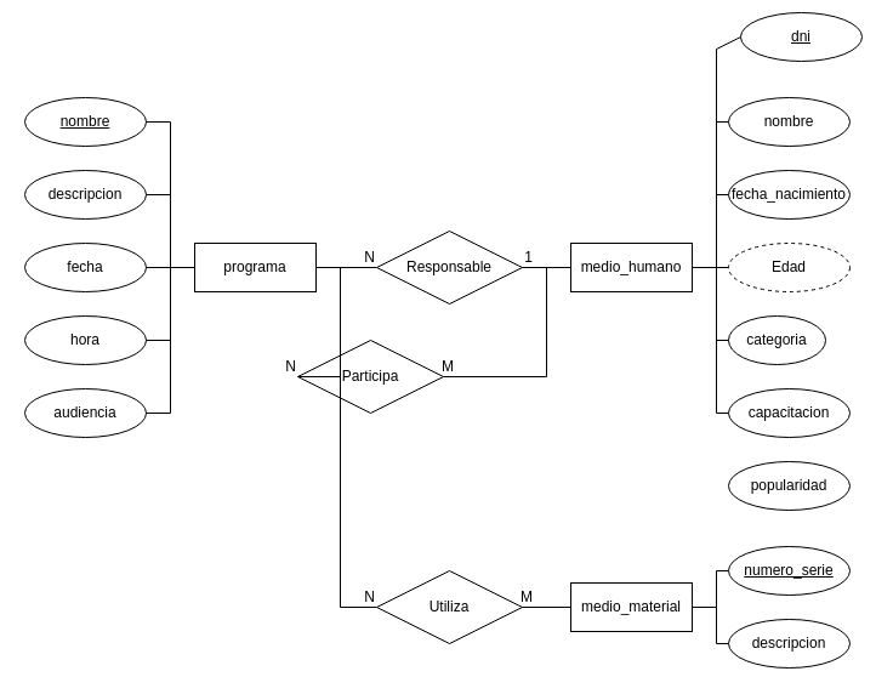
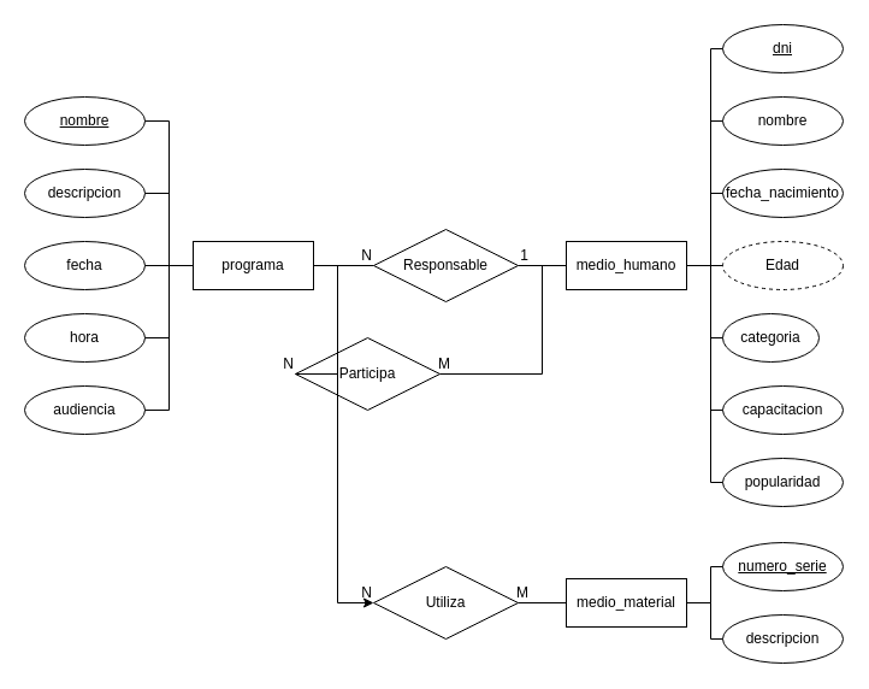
  <mxCell id="0" />
  <mxCell id="1" parent="0" />
  <mxCell id="2" value="programa" style="whiteSpace=wrap;html=1;align=center;" vertex="1" parent="1"><mxGeometry x="160" y="200" width="100" height="40" as="geometry" /></mxCell>
  <mxCell id="3" value="medio_material" style="whiteSpace=wrap;html=1;align=center;" vertex="1" parent="1"><mxGeometry x="470" y="480" width="100" height="40" as="geometry" /></mxCell>
  <mxCell id="4" value="medio_humano" style="whiteSpace=wrap;html=1;align=center;" vertex="1" parent="1"><mxGeometry x="470" y="200" width="100" height="40" as="geometry" /></mxCell>
  <mxCell id="5" value="nombre" style="ellipse;whiteSpace=wrap;html=1;align=center;fontStyle=4;" vertex="1" parent="1"><mxGeometry x="20" y="80" width="100" height="40" as="geometry" /></mxCell>
  <mxCell id="6" value="fecha" style="ellipse;whiteSpace=wrap;html=1;align=center;" vertex="1" parent="1"><mxGeometry x="20" y="200" width="100" height="40" as="geometry" /></mxCell>
  <mxCell id="7" value="hora" style="ellipse;whiteSpace=wrap;html=1;align=center;" vertex="1" parent="1"><mxGeometry x="20" y="260" width="100" height="40" as="geometry" /></mxCell>
  <mxCell id="8" value="descripcion" style="ellipse;whiteSpace=wrap;html=1;align=center;" vertex="1" parent="1"><mxGeometry x="20" y="140" width="100" height="40" as="geometry" /></mxCell>
  <mxCell id="9" value="audiencia" style="ellipse;whiteSpace=wrap;html=1;align=center;" vertex="1" parent="1"><mxGeometry x="20" y="320" width="100" height="40" as="geometry" /></mxCell>
  <mxCell id="10" value="" style="endArrow=none;html=1;rounded=0;exitX=1;exitY=0.5;exitDx=0;exitDy=0;entryX=0;entryY=0.5;entryDx=0;entryDy=0;" edge="1" parent="1" source="5" target="2"><mxGeometry relative="1" as="geometry"><mxPoint x="180" y="300" as="sourcePoint" /><mxPoint x="340" y="300" as="targetPoint" /><Array as="points"><mxPoint x="140" y="100" /><mxPoint x="140" y="220" /></Array></mxGeometry></mxCell>
  <mxCell id="11" value="" style="endArrow=none;html=1;rounded=0;exitX=1;exitY=0.5;exitDx=0;exitDy=0;entryX=0;entryY=0.5;entryDx=0;entryDy=0;" edge="1" parent="1" source="6" target="2"><mxGeometry relative="1" as="geometry"><mxPoint x="190" y="310" as="sourcePoint" /><mxPoint x="350" y="310" as="targetPoint" /></mxGeometry></mxCell>
  <mxCell id="12" value="" style="endArrow=none;html=1;rounded=0;exitX=1;exitY=0.5;exitDx=0;exitDy=0;entryX=0;entryY=0.5;entryDx=0;entryDy=0;" edge="1" parent="1" source="8" target="2"><mxGeometry relative="1" as="geometry"><mxPoint x="200" y="320" as="sourcePoint" /><mxPoint x="360" y="320" as="targetPoint" /><Array as="points"><mxPoint x="140" y="160" /><mxPoint x="140" y="220" /></Array></mxGeometry></mxCell>
  <mxCell id="13" value="" style="endArrow=none;html=1;rounded=0;exitX=1;exitY=0.5;exitDx=0;exitDy=0;entryX=0;entryY=0.5;entryDx=0;entryDy=0;" edge="1" parent="1" source="7" target="2"><mxGeometry relative="1" as="geometry"><mxPoint x="210" y="330" as="sourcePoint" /><mxPoint x="370" y="330" as="targetPoint" /><Array as="points"><mxPoint x="140" y="280" /><mxPoint x="140" y="220" /></Array></mxGeometry></mxCell>
  <mxCell id="14" value="" style="endArrow=none;html=1;rounded=0;exitX=1;exitY=0.5;exitDx=0;exitDy=0;entryX=0;entryY=0.5;entryDx=0;entryDy=0;" edge="1" parent="1" source="9" target="2"><mxGeometry relative="1" as="geometry"><mxPoint x="220" y="340" as="sourcePoint" /><mxPoint x="380" y="340" as="targetPoint" /><Array as="points"><mxPoint x="140" y="340" /><mxPoint x="140" y="220" /></Array></mxGeometry></mxCell>
- <mxCell id="15" value="dni" style="ellipse;whiteSpace=wrap;html=1;align=center;fontStyle=4;" vertex="1" parent="1"><mxGeometry x="610" y="10" width="100" height="40" as="geometry" /></mxCell>
+ <mxCell id="15" value="dni" style="ellipse;whiteSpace=wrap;html=1;align=center;fontStyle=4;" vertex="1" parent="1"><mxGeometry x="600" y="20" width="100" height="40" as="geometry" /></mxCell>
  <mxCell id="16" value="nombre" style="ellipse;whiteSpace=wrap;html=1;align=center;" vertex="1" parent="1"><mxGeometry x="600" y="80" width="100" height="40" as="geometry" /></mxCell>
  <mxCell id="17" value="fecha_nacimiento" style="ellipse;whiteSpace=wrap;html=1;align=center;" vertex="1" parent="1"><mxGeometry x="600" y="140" width="100" height="40" as="geometry" /></mxCell>
  <mxCell id="18" value="categoria" style="ellipse;whiteSpace=wrap;html=1;align=center;" vertex="1" parent="1"><mxGeometry x="600" y="260" width="80" height="40" as="geometry" /></mxCell>
  <mxCell id="19" value="capacitacion" style="ellipse;whiteSpace=wrap;html=1;align=center;" vertex="1" parent="1"><mxGeometry x="600" y="320" width="100" height="40" as="geometry" /></mxCell>
  <mxCell id="20" value="popularidad" style="ellipse;whiteSpace=wrap;html=1;align=center;" vertex="1" parent="1"><mxGeometry x="600" y="380" width="100" height="40" as="geometry" /></mxCell>
  <mxCell id="21" value="" style="endArrow=none;html=1;rounded=0;exitX=1;exitY=0.5;exitDx=0;exitDy=0;entryX=0;entryY=0.5;entryDx=0;entryDy=0;" edge="1" parent="1" source="4" target="15"><mxGeometry relative="1" as="geometry"><mxPoint x="570" y="280" as="sourcePoint" /><mxPoint x="730" y="280" as="targetPoint" /><Array as="points"><mxPoint x="590" y="220" /><mxPoint x="590" y="40" /></Array></mxGeometry></mxCell>
  <mxCell id="22" value="" style="endArrow=none;html=1;rounded=0;exitX=1;exitY=0.5;exitDx=0;exitDy=0;entryX=0;entryY=0.5;entryDx=0;entryDy=0;" edge="1" parent="1" source="4" target="16"><mxGeometry relative="1" as="geometry"><mxPoint x="570" y="230" as="sourcePoint" /><mxPoint x="730" y="230" as="targetPoint" /><Array as="points"><mxPoint x="590" y="220" /><mxPoint x="590" y="100" /></Array></mxGeometry></mxCell>
  <mxCell id="23" value="" style="endArrow=none;html=1;rounded=0;exitX=1;exitY=0.5;exitDx=0;exitDy=0;entryX=0;entryY=0.5;entryDx=0;entryDy=0;" edge="1" parent="1" source="4" target="17"><mxGeometry relative="1" as="geometry"><mxPoint x="570" y="230" as="sourcePoint" /><mxPoint x="730" y="230" as="targetPoint" /><Array as="points"><mxPoint x="590" y="220" /><mxPoint x="590" y="160" /></Array></mxGeometry></mxCell>
  <mxCell id="24" value="" style="endArrow=none;html=1;rounded=0;exitX=1;exitY=0.5;exitDx=0;exitDy=0;entryX=0;entryY=0.5;entryDx=0;entryDy=0;" edge="1" parent="1" source="4" target="18"><mxGeometry relative="1" as="geometry"><mxPoint x="580" y="240" as="sourcePoint" /><mxPoint x="740" y="240" as="targetPoint" /><Array as="points"><mxPoint x="590" y="220" /><mxPoint x="590" y="280" /></Array></mxGeometry></mxCell>
  <mxCell id="25" value="" style="endArrow=none;html=1;rounded=0;entryX=0;entryY=0.5;entryDx=0;entryDy=0;exitX=1;exitY=0.5;exitDx=0;exitDy=0;" edge="1" parent="1" source="4" target="19"><mxGeometry relative="1" as="geometry"><mxPoint x="570" y="190" as="sourcePoint" /><mxPoint x="750" y="250" as="targetPoint" /><Array as="points"><mxPoint x="590" y="220" /><mxPoint x="590" y="340" /></Array></mxGeometry></mxCell>
+ <mxCell id="26" value="" style="endArrow=none;html=1;rounded=0;entryX=0;entryY=0.5;entryDx=0;entryDy=0;exitX=1;exitY=0.5;exitDx=0;exitDy=0;" edge="1" parent="1" source="4" target="20"><mxGeometry relative="1" as="geometry"><mxPoint x="570" y="190" as="sourcePoint" /><mxPoint x="760" y="260" as="targetPoint" /><Array as="points"><mxPoint x="590" y="220" /><mxPoint x="590" y="400" /></Array></mxGeometry></mxCell>
  <mxCell id="27" value="Edad" style="ellipse;whiteSpace=wrap;html=1;align=center;dashed=1;" vertex="1" parent="1"><mxGeometry x="600" y="200" width="100" height="40" as="geometry" /></mxCell>
  <mxCell id="28" value="" style="endArrow=none;html=1;rounded=0;exitX=1;exitY=0.5;exitDx=0;exitDy=0;entryX=0;entryY=0.5;entryDx=0;entryDy=0;" edge="1" parent="1" source="4" target="27"><mxGeometry relative="1" as="geometry"><mxPoint x="490" y="240" as="sourcePoint" /><mxPoint x="650" y="240" as="targetPoint" /><Array as="points"><mxPoint x="590" y="220" /></Array></mxGeometry></mxCell>
  <mxCell id="29" value="numero_serie" style="ellipse;whiteSpace=wrap;html=1;align=center;fontStyle=4;" vertex="1" parent="1"><mxGeometry x="600" y="450" width="100" height="40" as="geometry" /></mxCell>
  <mxCell id="30" value="descripcion" style="ellipse;whiteSpace=wrap;html=1;align=center;" vertex="1" parent="1"><mxGeometry x="600" y="510" width="100" height="40" as="geometry" /></mxCell>
  <mxCell id="31" value="" style="endArrow=none;html=1;rounded=0;exitX=1;exitY=0.5;exitDx=0;exitDy=0;entryX=0;entryY=0.5;entryDx=0;entryDy=0;" edge="1" parent="1" source="3" target="29"><mxGeometry relative="1" as="geometry"><mxPoint x="480" y="320" as="sourcePoint" /><mxPoint x="640" y="320" as="targetPoint" /><Array as="points"><mxPoint x="590" y="500" /><mxPoint x="590" y="470" /></Array></mxGeometry></mxCell>
  <mxCell id="32" value="" style="endArrow=none;html=1;rounded=0;entryX=0;entryY=0.5;entryDx=0;entryDy=0;" edge="1" parent="1" target="30"><mxGeometry relative="1" as="geometry"><mxPoint x="570" y="500" as="sourcePoint" /><mxPoint x="640" y="320" as="targetPoint" /><Array as="points"><mxPoint x="590" y="500" /><mxPoint x="590" y="530" /></Array></mxGeometry></mxCell>
  <mxCell id="33" value="Responsable" style="shape=rhombus;perimeter=rhombusPerimeter;whiteSpace=wrap;html=1;align=center;" vertex="1" parent="1"><mxGeometry x="310" y="190" width="120" height="60" as="geometry" /></mxCell>
  <mxCell id="34" value="" style="endArrow=none;html=1;rounded=0;exitX=0;exitY=0.5;exitDx=0;exitDy=0;entryX=1;entryY=0.5;entryDx=0;entryDy=0;" edge="1" parent="1" source="4" target="33"><mxGeometry relative="1" as="geometry"><mxPoint x="360" y="310" as="sourcePoint" /><mxPoint x="520" y="310" as="targetPoint" /></mxGeometry></mxCell>
  <mxCell id="35" value="1" style="resizable=0;html=1;whiteSpace=wrap;align=right;verticalAlign=bottom;" connectable="0" vertex="1" parent="34"><mxGeometry x="1" relative="1" as="geometry"><mxPoint x="10" as="offset" /></mxGeometry></mxCell>
  <mxCell id="36" value="" style="endArrow=none;html=1;rounded=0;exitX=1;exitY=0.5;exitDx=0;exitDy=0;entryX=0;entryY=0.5;entryDx=0;entryDy=0;" edge="1" parent="1" source="2" target="33"><mxGeometry relative="1" as="geometry"><mxPoint x="360" y="310" as="sourcePoint" /><mxPoint x="520" y="310" as="targetPoint" /></mxGeometry></mxCell>
  <mxCell id="37" value="N" style="resizable=0;html=1;whiteSpace=wrap;align=right;verticalAlign=bottom;" connectable="0" vertex="1" parent="36"><mxGeometry x="1" relative="1" as="geometry" /></mxCell>
  <mxCell id="38" value="Participa" style="shape=rhombus;perimeter=rhombusPerimeter;whiteSpace=wrap;html=1;align=center;" vertex="1" parent="1"><mxGeometry x="245" y="280" width="120" height="60" as="geometry" /></mxCell>
  <mxCell id="39" value="" style="endArrow=none;html=1;rounded=0;exitX=1;exitY=0.5;exitDx=0;exitDy=0;entryX=0;entryY=0.5;entryDx=0;entryDy=0;" edge="1" parent="1" source="2" target="38"><mxGeometry relative="1" as="geometry"><mxPoint x="360" y="310" as="sourcePoint" /><mxPoint x="520" y="310" as="targetPoint" /><Array as="points"><mxPoint x="280" y="220" /><mxPoint x="280" y="310" /></Array></mxGeometry></mxCell>
  <mxCell id="40" value="N" style="resizable=0;html=1;whiteSpace=wrap;align=right;verticalAlign=bottom;" connectable="0" vertex="1" parent="39"><mxGeometry x="1" relative="1" as="geometry" /></mxCell>
  <mxCell id="41" value="" style="endArrow=none;html=1;rounded=0;exitX=0;exitY=0.5;exitDx=0;exitDy=0;entryX=1;entryY=0.5;entryDx=0;entryDy=0;" edge="1" parent="1" source="4" target="38"><mxGeometry relative="1" as="geometry"><mxPoint x="360" y="310" as="sourcePoint" /><mxPoint x="520" y="310" as="targetPoint" /><Array as="points"><mxPoint x="450" y="220" /><mxPoint x="450" y="310" /></Array></mxGeometry></mxCell>
  <mxCell id="42" value="M" style="resizable=0;html=1;whiteSpace=wrap;align=right;verticalAlign=bottom;" connectable="0" vertex="1" parent="41"><mxGeometry x="1" relative="1" as="geometry"><mxPoint x="10" as="offset" /></mxGeometry></mxCell>
  <mxCell id="43" value="Utiliza" style="shape=rhombus;perimeter=rhombusPerimeter;whiteSpace=wrap;html=1;align=center;" vertex="1" parent="1"><mxGeometry x="310" y="470" width="120" height="60" as="geometry" /></mxCell>
  <mxCell id="44" value="" style="endArrow=none;html=1;rounded=0;entryX=1;entryY=0.5;entryDx=0;entryDy=0;exitX=0;exitY=0.5;exitDx=0;exitDy=0;" edge="1" parent="1" source="3" target="43"><mxGeometry relative="1" as="geometry"><mxPoint x="360" y="310" as="sourcePoint" /><mxPoint x="520" y="310" as="targetPoint" /></mxGeometry></mxCell>
  <mxCell id="45" value="M" style="resizable=0;html=1;whiteSpace=wrap;align=right;verticalAlign=bottom;" connectable="0" vertex="1" parent="44"><mxGeometry x="1" relative="1" as="geometry"><mxPoint x="10" as="offset" /></mxGeometry></mxCell>
- <mxCell id="46" value="" style="endArrow=none;html=1;rounded=0;exitX=1;exitY=0.5;exitDx=0;exitDy=0;entryX=0;entryY=0.5;entryDx=0;entryDy=0;" edge="1" parent="1" source="2" target="43"><mxGeometry relative="1" as="geometry"><mxPoint x="360" y="310" as="sourcePoint" /><mxPoint x="520" y="310" as="targetPoint" /><Array as="points"><mxPoint x="280" y="220" /><mxPoint x="280" y="500" /></Array></mxGeometry></mxCell>
+ <mxCell id="46" value="" style="endArrow=classic;html=1;rounded=0;exitX=1;exitY=0.5;exitDx=0;exitDy=0;entryX=0;entryY=0.5;entryDx=0;entryDy=0;" edge="1" parent="1" source="2" target="43"><mxGeometry relative="1" as="geometry"><mxPoint x="360" y="310" as="sourcePoint" /><mxPoint x="520" y="310" as="targetPoint" /><Array as="points"><mxPoint x="280" y="220" /><mxPoint x="280" y="500" /></Array></mxGeometry></mxCell>
  <mxCell id="47" value="N" style="resizable=0;html=1;whiteSpace=wrap;align=right;verticalAlign=bottom;" connectable="0" vertex="1" parent="46"><mxGeometry x="1" relative="1" as="geometry" /></mxCell>
